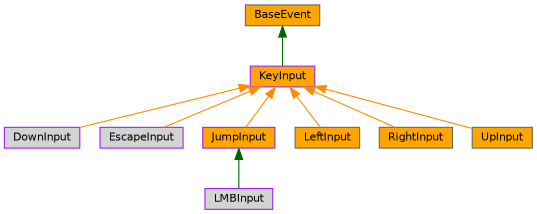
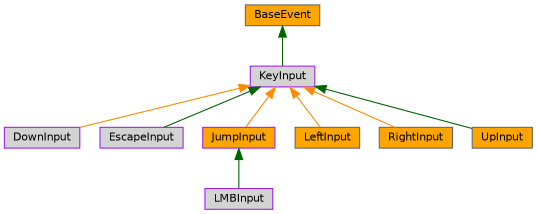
  digraph {
    node [color=purple fillcolor=orange fontname=Helvetica fontsize=10 shape=record style=filled]
    edge [color=darkorange dir=back fontname=Helvetica fontsize=10 labelfontname=Helvetica labelfontsize=10 style=solid]
-   n1 [fontcolor=black height=0.2 label=KeyInput width=0.4]
+   n1 [fillcolor=lightgrey fontcolor=black height=0.2 label=KeyInput width=0.4]
    n2 [fillcolor=lightgrey height=0.2 label=DownInput width=0.4]
    n3 [fillcolor=lightgrey height=0.2 label=EscapeInput width=0.4]
    n4 [height=0.2 label=JumpInput width=0.4]
    n5 [color=gray40 height=0.2 label=LeftInput width=0.4]
    n6 [color=gray40 height=0.2 label=RightInput width=0.4]
    n7 [color=gray40 height=0.2 label=UpInput width=0.4]
    n8 [fillcolor=lightgrey height=0.2 label=LMBInput width=0.4]
    n9 [color=gray40 height=0.2 label=BaseEvent width=0.4]
    n1 -> n2
-   n1 -> n3
+   n1 -> n3 [color=darkgreen]
    n1 -> n4
    n1 -> n5
    n1 -> n6
-   n1 -> n7
+   n1 -> n7 [color=darkgreen]
    n4 -> n8 [color=darkgreen]
    n9 -> n1 [color=darkgreen]
  }
